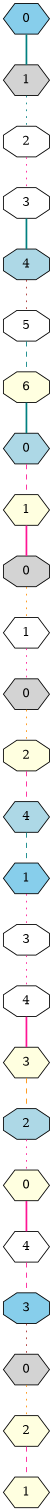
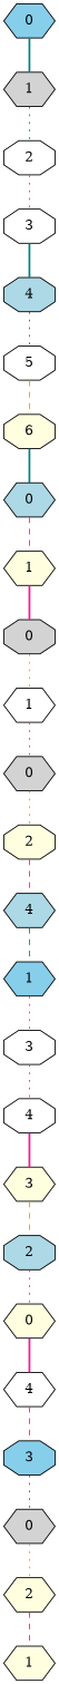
  graph {
    node [style=filled fillcolor=white shape=hexagon]
    edge [color=deeppink style=dotted]
    n1 [label=0 fillcolor=skyblue]
    n2 [label=1 fillcolor=lightgrey]
    n3 [label=2 shape=octagon]
    n4 [label=3 shape=octagon]
    n5 [label=4 fillcolor=lightblue shape=octagon]
    n6 [label=5 shape=octagon]
    n7 [label=6 fillcolor=lightyellow shape=octagon]
    n8 [label=0 fillcolor=lightblue]
    n9 [label=1 fillcolor=lightyellow]
    n10 [label=0 fillcolor=lightgrey shape=octagon]
    n11 [label=1]
    n12 [label=0 fillcolor=lightgrey]
    n13 [label=2 fillcolor=lightyellow shape=octagon]
    n14 [label=4 fillcolor=lightblue]
    n15 [label=1 fillcolor=skyblue]
    n16 [label=3 shape=octagon]
    n17 [label=4 shape=octagon]
    n18 [label=3 fillcolor=lightyellow]
    n19 [label=2 fillcolor=lightblue shape=octagon]
    n20 [label=0 fillcolor=lightyellow]
    n21 [label=4]
    n22 [label=3 fillcolor=skyblue shape=octagon]
    n23 [label=0 fillcolor=lightgrey]
    n24 [label=2 fillcolor=lightyellow]
    n25 [label=1 fillcolor=lightyellow]
    n1 -- n2 [color=teal style=bold]
    n2 -- n3 [color=teal]
    n3 -- n4
    n4 -- n5 [style=bold color=teal]
    n5 -- n6 [color=brown]
-   n6 -- n7 [color=teal style=dashed]
+   n6 -- n7 [color=darkorange style=dashed]
    n7 -- n8 [style=bold color=teal]
    n8 -- n9 [style=dashed]
    n9 -- n10 [style=bold]
    n10 -- n11 [color=darkorange]
    n11 -- n12
    n12 -- n13 [color=darkorange]
    n13 -- n14 [style=dashed]
    n14 -- n15 [style=dashed color=teal]
    n15 -- n16
    n16 -- n17
    n17 -- n18 [style=bold]
    n18 -- n19 [style=dashed color=darkorange]
    n19 -- n20
    n20 -- n21 [style=bold]
    n21 -- n22 [style=dashed]
    n22 -- n23 [color=brown]
    n23 -- n24 [color=darkorange]
    n24 -- n25 [style=dashed]
  }
